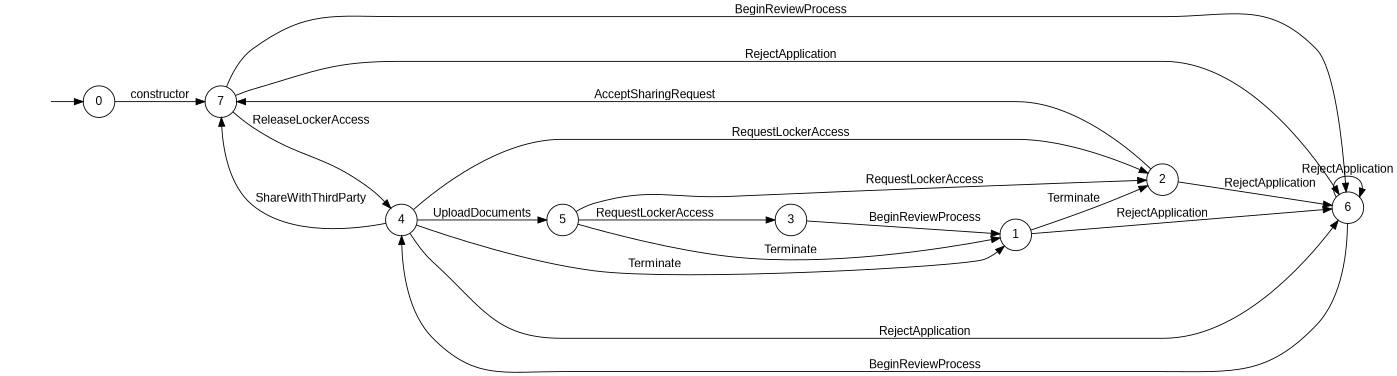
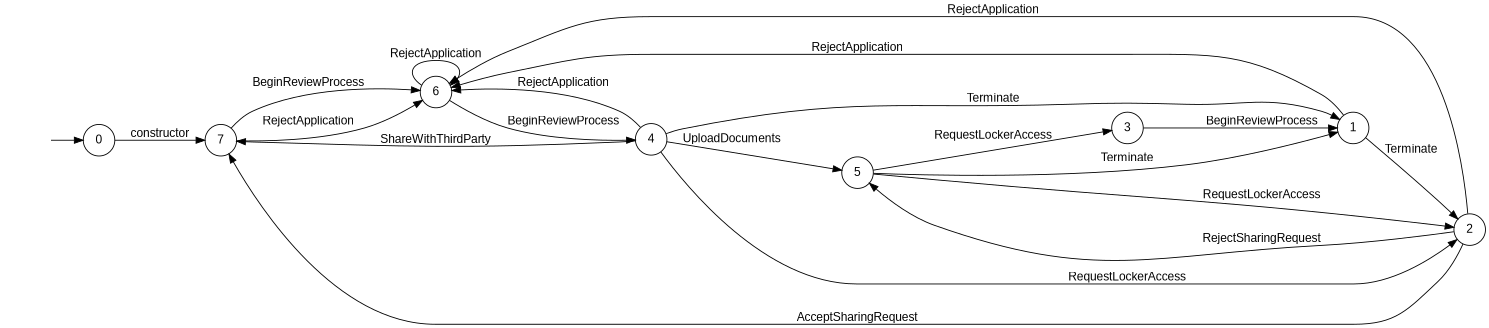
  digraph {
    fontname="Liberation Sans"
    rankdir=LR
    node [fontname="Liberation Sans" shape=circle]
    edge [fontname="Liberation Sans"]
    "" [shape=plaintext]
    n2 [label=0]
    n3 [label=7]
    n4 [label=4]
    n5 [label=6]
    n6 [label=2]
    n7 [label=1]
    n8 [label=5]
    n9 [label=3]
    "" -> n2
    n2 -> n3 [label=constructor]
-   n3 -> n4 [label=ReleaseLockerAccess]
    n3 -> n5 [label=BeginReviewProcess]
    n3 -> n5 [label=RejectApplication]
    n4 -> n3 [label=ShareWithThirdParty]
    n4 -> n5 [label=RejectApplication]
    n4 -> n6 [label=RequestLockerAccess]
    n4 -> n7 [label=Terminate]
    n4 -> n8 [label=UploadDocuments]
    n5 -> n4 [label=BeginReviewProcess]
    n5 -> n5 [label=RejectApplication]
    n6 -> n3 [label=AcceptSharingRequest]
    n6 -> n5 [label=RejectApplication]
+   n6 -> n8 [label=RejectSharingRequest]
    n7 -> n5 [label=RejectApplication]
    n7 -> n6 [label=Terminate]
    n8 -> n6 [label=RequestLockerAccess]
    n8 -> n7 [label=Terminate]
    n8 -> n9 [label=RequestLockerAccess]
    n9 -> n7 [label=BeginReviewProcess]
  }
